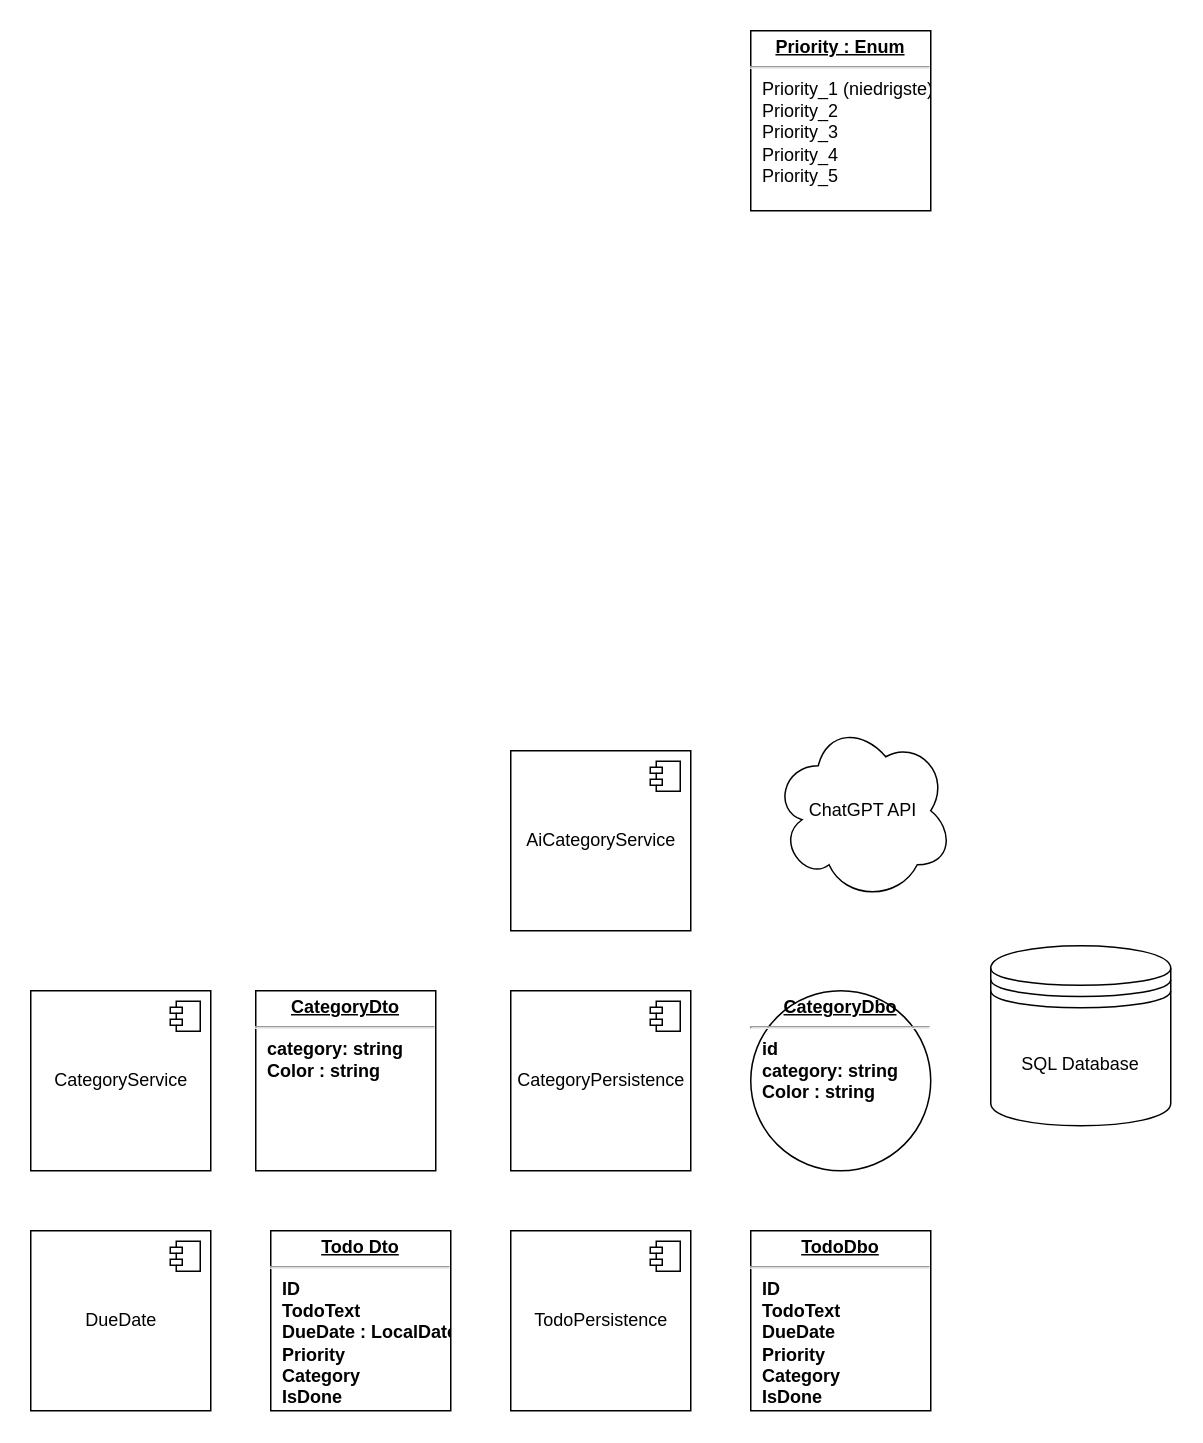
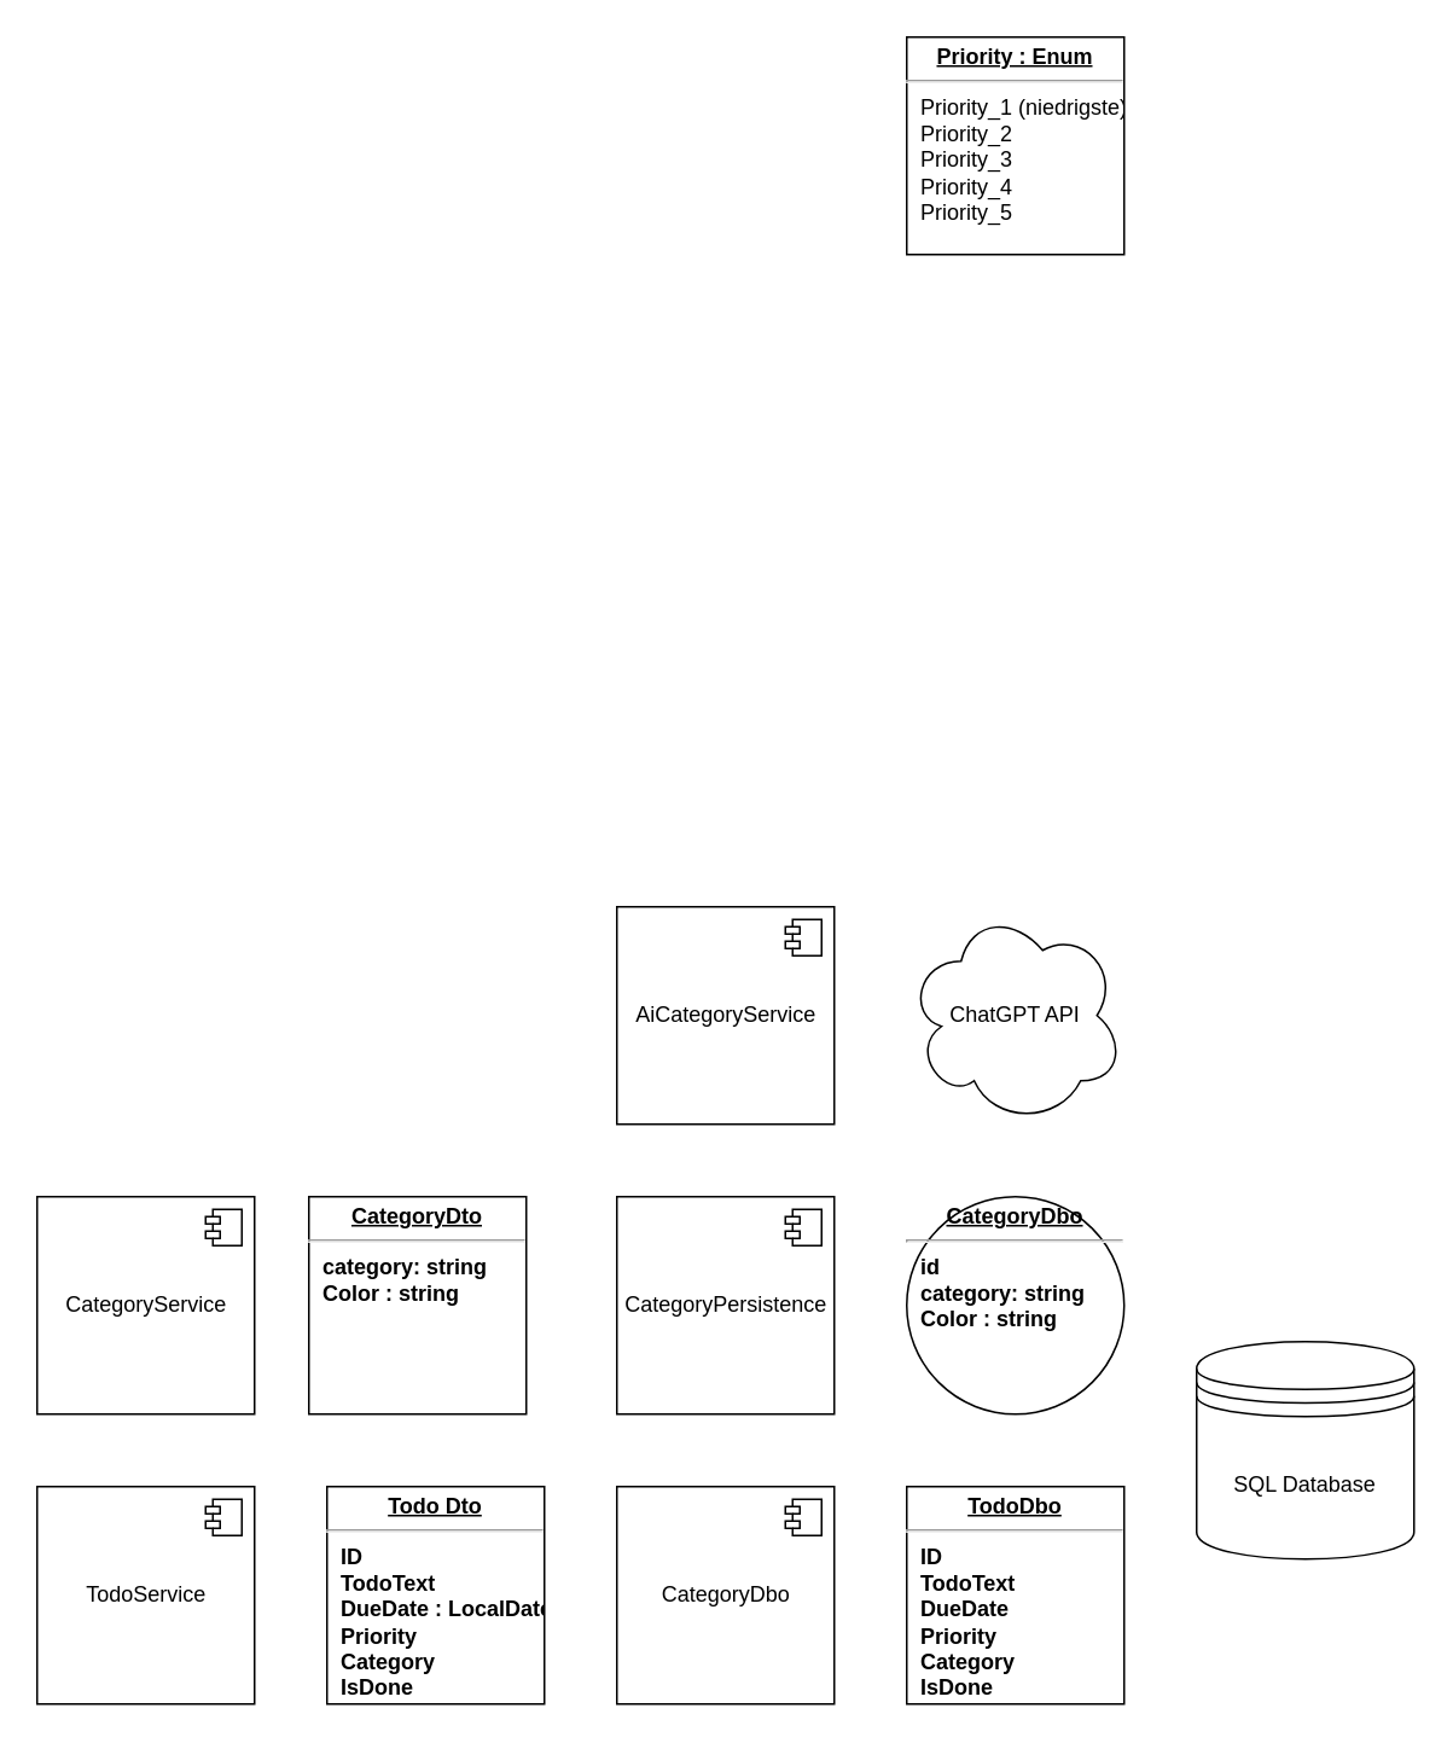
  <mxCell id="0" />
  <mxCell id="1" parent="0" />
  <mxCell id="2" value="&lt;p style=&quot;margin: 0px ; margin-top: 4px ; text-align: center ; text-decoration: underline&quot;&gt;&lt;b&gt;Todo Dto&lt;/b&gt;&lt;/p&gt;&lt;hr&gt;&lt;p style=&quot;margin: 0px ; margin-left: 8px&quot;&gt;&lt;b&gt;ID&lt;/b&gt;&lt;/p&gt;&lt;p style=&quot;margin: 0px ; margin-left: 8px&quot;&gt;&lt;b&gt;TodoText&lt;/b&gt;&lt;/p&gt;&lt;p style=&quot;margin: 0px ; margin-left: 8px&quot;&gt;&lt;b&gt;DueDate : LocalDateTime?&lt;/b&gt;&lt;/p&gt;&lt;p style=&quot;margin: 0px ; margin-left: 8px&quot;&gt;&lt;b&gt;Priority&lt;/b&gt;&lt;/p&gt;&lt;p style=&quot;margin: 0px ; margin-left: 8px&quot;&gt;&lt;b&gt;Category&lt;/b&gt;&lt;/p&gt;&lt;p style=&quot;margin: 0px ; margin-left: 8px&quot;&gt;&lt;b&gt;IsDone&lt;/b&gt;&lt;/p&gt;" style="verticalAlign=top;align=left;overflow=fill;fontSize=12;fontFamily=Helvetica;html=1;" parent="1" vertex="1"><mxGeometry x="180" y="820" width="120" height="120" as="geometry" /></mxCell>
- <mxCell id="3" value="SQL Database" style="shape=datastore;whiteSpace=wrap;html=1;" parent="1" vertex="1"><mxGeometry x="660" y="630" width="120" height="120" as="geometry" /></mxCell>
+ <mxCell id="3" value="SQL Database" style="shape=datastore;whiteSpace=wrap;html=1;" parent="1" vertex="1"><mxGeometry x="660" y="740" width="120" height="120" as="geometry" /></mxCell>
  <mxCell id="4" value="&lt;p style=&quot;margin: 0px ; margin-top: 4px ; text-align: center ; text-decoration: underline&quot;&gt;&lt;b&gt;Priority : Enum&lt;/b&gt;&lt;/p&gt;&lt;hr&gt;&lt;p style=&quot;margin: 0px 0px 0px 8px&quot;&gt;Priority_1 (niedrigste)&lt;/p&gt;&lt;p style=&quot;margin: 0px ; margin-left: 8px&quot;&gt;Priority_2&lt;/p&gt;&lt;p style=&quot;margin: 0px ; margin-left: 8px&quot;&gt;&lt;span&gt;Priority_3&lt;/span&gt;&lt;/p&gt;&lt;p style=&quot;margin: 0px 0px 0px 8px&quot;&gt;Priority_4&lt;/p&gt;&lt;p style=&quot;margin: 0px 0px 0px 8px&quot;&gt;Priority_5&lt;/p&gt;&lt;p style=&quot;margin: 0px 0px 0px 8px&quot;&gt;&lt;br&gt;&lt;/p&gt;&lt;p style=&quot;margin: 0px ; margin-left: 8px&quot;&gt;&lt;br&gt;&lt;/p&gt;" style="verticalAlign=top;align=left;overflow=fill;fontSize=12;fontFamily=Helvetica;html=1;" parent="1" vertex="1"><mxGeometry x="500" y="20" width="120" height="120" as="geometry" /></mxCell>
- <mxCell id="5" value="ChatGPT API" style="ellipse;shape=cloud;whiteSpace=wrap;html=1;" parent="1" vertex="1"><mxGeometry x="515" y="480" width="120" height="120" as="geometry" /></mxCell>
+ <mxCell id="5" value="ChatGPT API" style="ellipse;shape=cloud;whiteSpace=wrap;html=1;" parent="1" vertex="1"><mxGeometry x="500" y="500" width="120" height="120" as="geometry" /></mxCell>
  <mxCell id="6" value="AiCategoryService" style="html=1;dropTarget=0;" parent="1" vertex="1"><mxGeometry x="340" y="500" width="120" height="120" as="geometry" /></mxCell>
  <mxCell id="7" value="" style="shape=module;jettyWidth=8;jettyHeight=4;" parent="6" vertex="1"><mxGeometry x="1" width="20" height="20" relative="1" as="geometry"><mxPoint x="-27" y="7" as="offset" /></mxGeometry></mxCell>
  <mxCell id="8" value="CategoryPersistence" style="html=1;dropTarget=0;" vertex="1" parent="1"><mxGeometry x="340" y="660" width="120" height="120" as="geometry" /></mxCell>
  <mxCell id="9" value="" style="shape=module;jettyWidth=8;jettyHeight=4;" vertex="1" parent="8"><mxGeometry x="1" width="20" height="20" relative="1" as="geometry"><mxPoint x="-27" y="7" as="offset" /></mxGeometry></mxCell>
- <mxCell id="10" value="TodoPersistence" style="html=1;dropTarget=0;" vertex="1" parent="1"><mxGeometry x="340" y="820" width="120" height="120" as="geometry" /></mxCell>
+ <mxCell id="10" value="CategoryDbo" style="html=1;dropTarget=0;" vertex="1" parent="1"><mxGeometry x="340" y="820" width="120" height="120" as="geometry" /></mxCell>
  <mxCell id="11" value="" style="shape=module;jettyWidth=8;jettyHeight=4;" vertex="1" parent="10"><mxGeometry x="1" width="20" height="20" relative="1" as="geometry"><mxPoint x="-27" y="7" as="offset" /></mxGeometry></mxCell>
  <mxCell id="12" value="&lt;p style=&quot;margin: 0px ; margin-top: 4px ; text-align: center ; text-decoration: underline&quot;&gt;&lt;b&gt;CategoryDto&lt;/b&gt;&lt;/p&gt;&lt;hr&gt;&lt;p style=&quot;margin: 0px ; margin-left: 8px&quot;&gt;&lt;b&gt;category: string&lt;/b&gt;&lt;/p&gt;&lt;p style=&quot;margin: 0px ; margin-left: 8px&quot;&gt;&lt;b&gt;Color : string&lt;/b&gt;&lt;/p&gt;" style="verticalAlign=top;align=left;overflow=fill;fontSize=12;fontFamily=Helvetica;html=1;" vertex="1" parent="1"><mxGeometry x="170" y="660" width="120" height="120" as="geometry" /></mxCell>
  <mxCell id="13" value="CategoryService" style="html=1;dropTarget=0;" vertex="1" parent="1"><mxGeometry x="20" y="660" width="120" height="120" as="geometry" /></mxCell>
  <mxCell id="14" value="" style="shape=module;jettyWidth=8;jettyHeight=4;" vertex="1" parent="13"><mxGeometry x="1" width="20" height="20" relative="1" as="geometry"><mxPoint x="-27" y="7" as="offset" /></mxGeometry></mxCell>
  <mxCell id="15" value="&lt;p style=&quot;margin: 0px ; margin-top: 4px ; text-align: center ; text-decoration: underline&quot;&gt;&lt;b&gt;CategoryDbo&lt;/b&gt;&lt;/p&gt;&lt;hr&gt;&lt;p style=&quot;margin: 0px ; margin-left: 8px&quot;&gt;&lt;b&gt;id&lt;/b&gt;&lt;/p&gt;&lt;p style=&quot;margin: 0px ; margin-left: 8px&quot;&gt;&lt;b&gt;category: string&lt;/b&gt;&lt;/p&gt;&lt;p style=&quot;margin: 0px ; margin-left: 8px&quot;&gt;&lt;b&gt;Color : string&lt;/b&gt;&lt;/p&gt;" style="ellipse;verticalAlign=top;align=left;overflow=fill;fontSize=12;fontFamily=Helvetica;html=1;" vertex="1" parent="1"><mxGeometry x="500" y="660" width="120" height="120" as="geometry" /></mxCell>
  <mxCell id="16" value="&lt;p style=&quot;margin: 0px ; margin-top: 4px ; text-align: center ; text-decoration: underline&quot;&gt;&lt;b&gt;TodoDbo&lt;/b&gt;&lt;/p&gt;&lt;hr&gt;&lt;p style=&quot;margin: 0px 0px 0px 8px;&quot;&gt;&lt;b&gt;ID&lt;/b&gt;&lt;/p&gt;&lt;p style=&quot;margin: 0px 0px 0px 8px;&quot;&gt;&lt;b&gt;TodoText&lt;/b&gt;&lt;/p&gt;&lt;p style=&quot;margin: 0px 0px 0px 8px;&quot;&gt;&lt;b&gt;DueDate&lt;/b&gt;&lt;/p&gt;&lt;p style=&quot;margin: 0px 0px 0px 8px;&quot;&gt;&lt;b&gt;Priority&lt;/b&gt;&lt;/p&gt;&lt;p style=&quot;margin: 0px 0px 0px 8px;&quot;&gt;&lt;b&gt;Category&lt;/b&gt;&lt;/p&gt;&lt;p style=&quot;margin: 0px 0px 0px 8px;&quot;&gt;&lt;b&gt;IsDone&lt;/b&gt;&lt;/p&gt;" style="verticalAlign=top;align=left;overflow=fill;fontSize=12;fontFamily=Helvetica;html=1;" vertex="1" parent="1"><mxGeometry x="500" y="820" width="120" height="120" as="geometry" /></mxCell>
- <mxCell id="17" value="DueDate" style="html=1;dropTarget=0;" vertex="1" parent="1"><mxGeometry x="20" y="820" width="120" height="120" as="geometry" /></mxCell>
+ <mxCell id="17" value="TodoService" style="html=1;dropTarget=0;" vertex="1" parent="1"><mxGeometry x="20" y="820" width="120" height="120" as="geometry" /></mxCell>
  <mxCell id="18" value="" style="shape=module;jettyWidth=8;jettyHeight=4;" vertex="1" parent="17"><mxGeometry x="1" width="20" height="20" relative="1" as="geometry"><mxPoint x="-27" y="7" as="offset" /></mxGeometry></mxCell>
